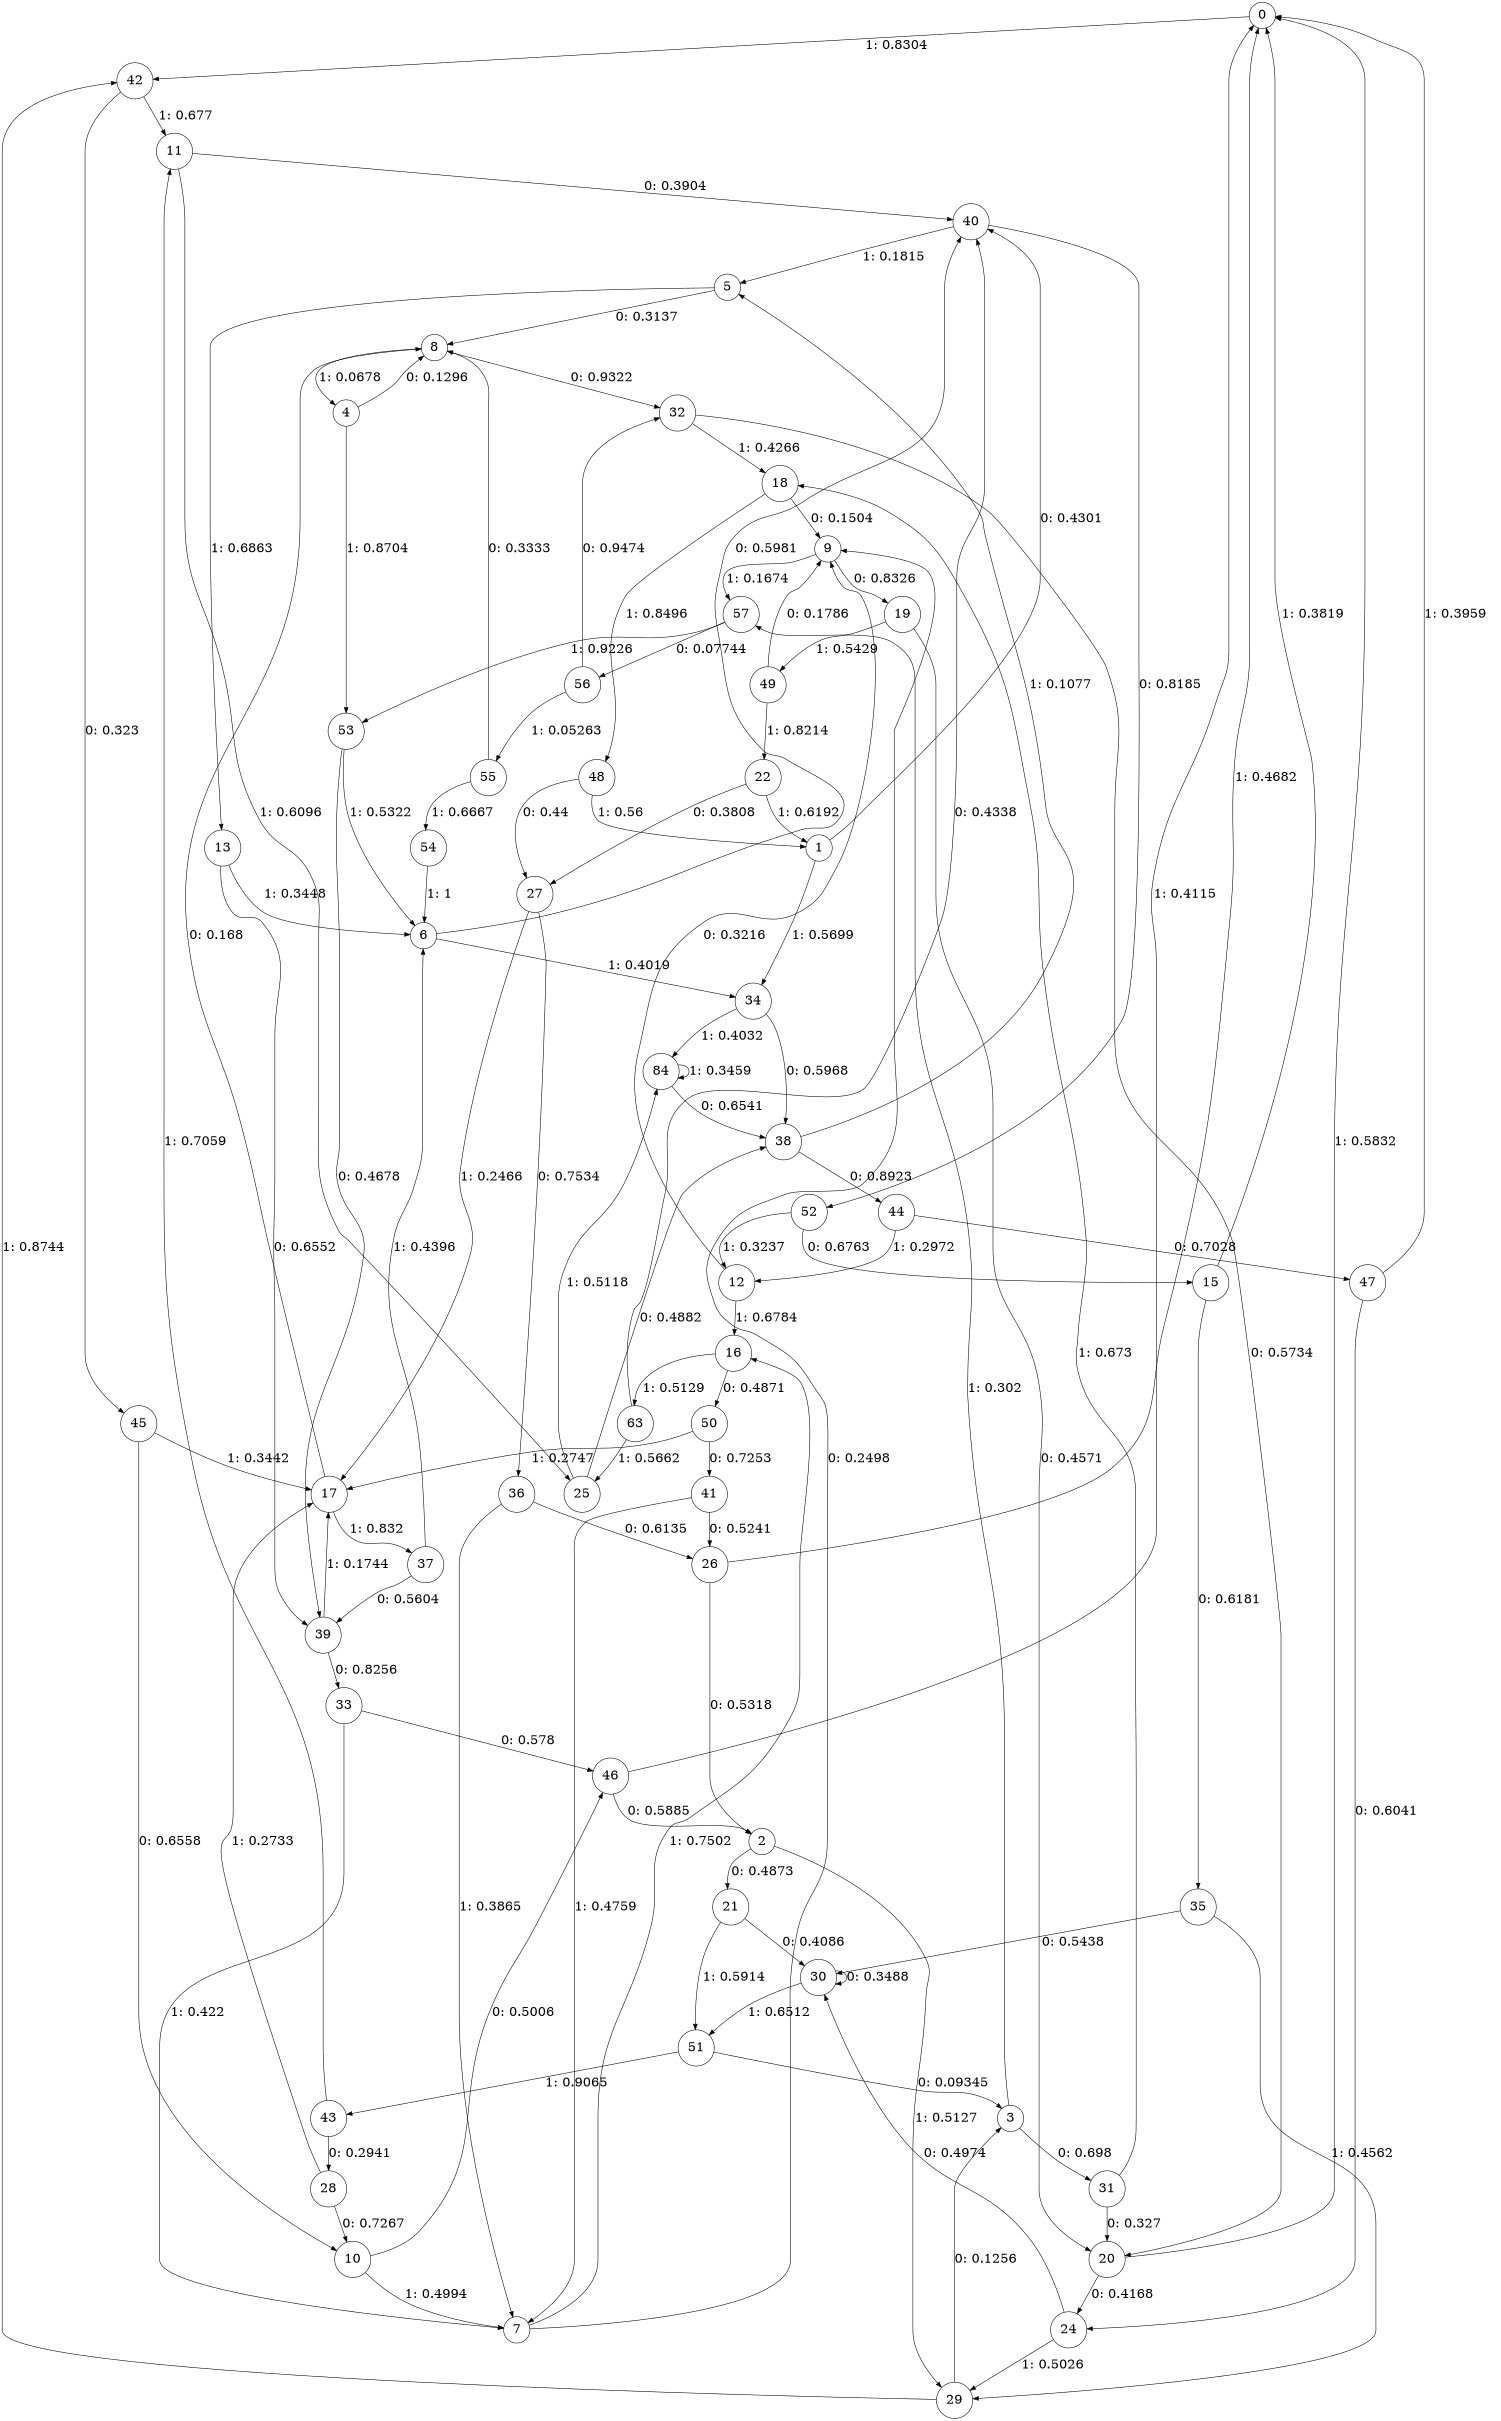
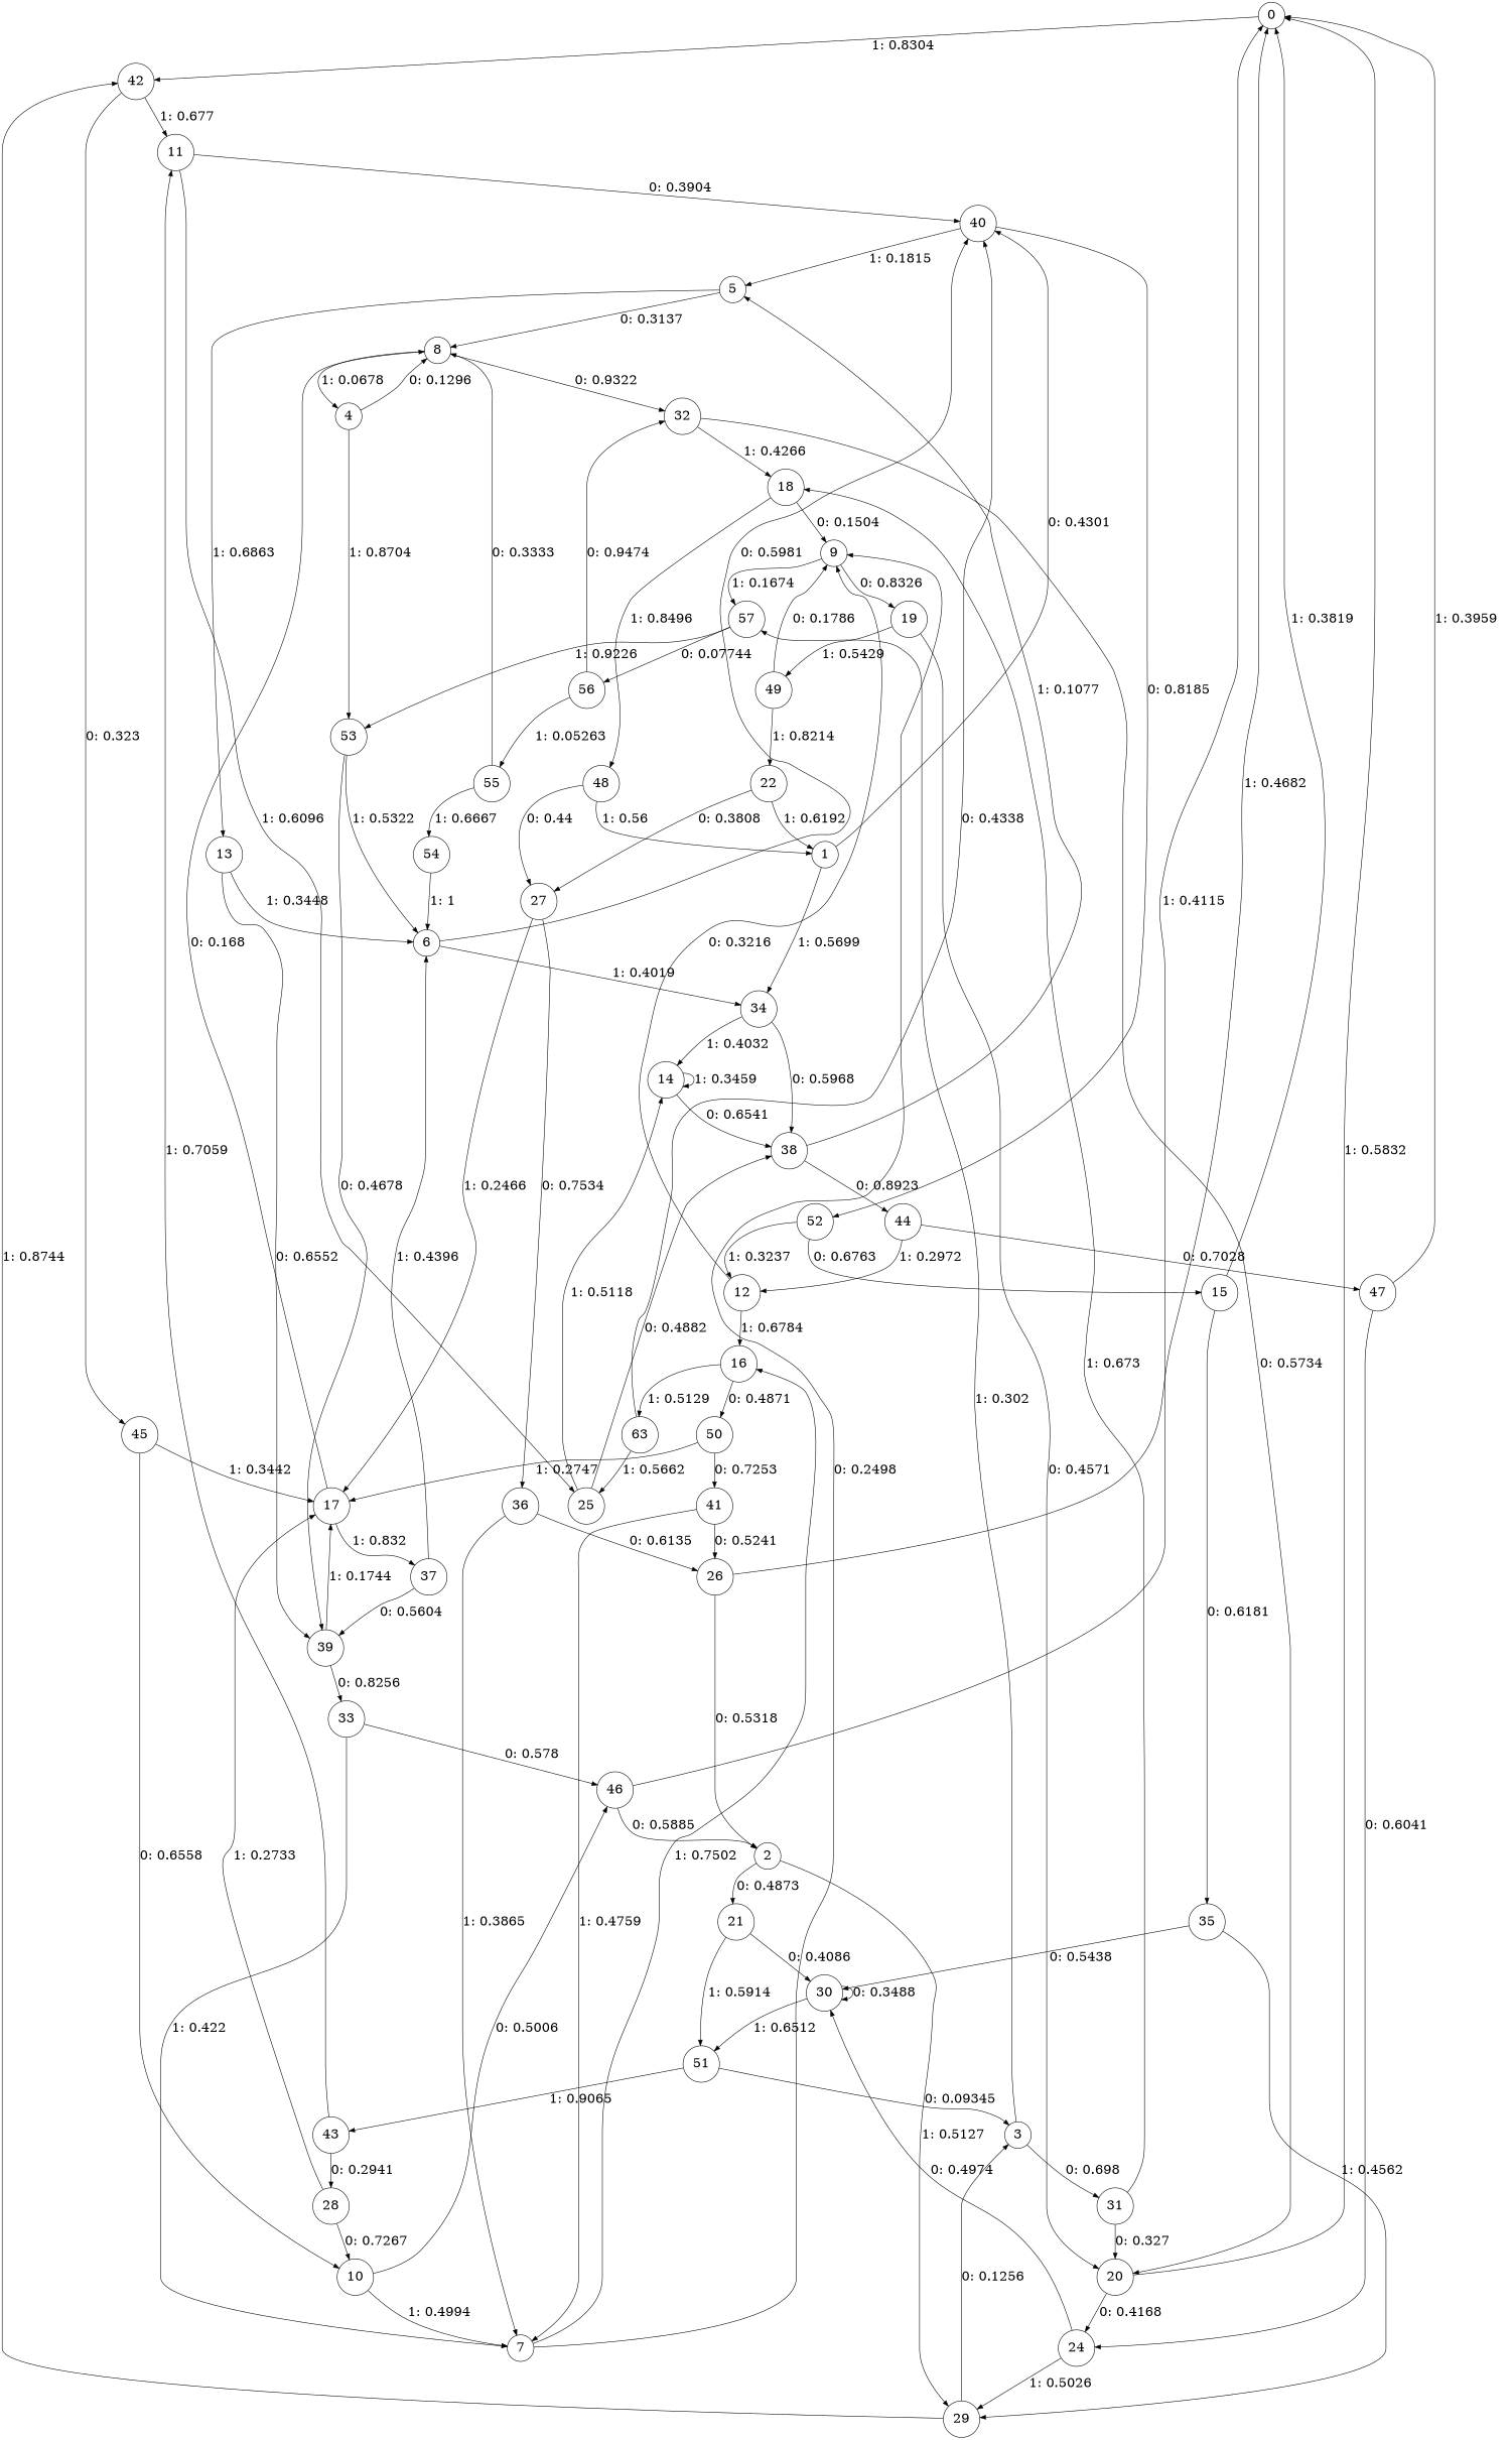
  digraph {
    node [fontsize=24 shape=circle]
    edge [fontsize=24]
    0
    42
    3
    31
    57
    11
    45
    18
    20
    53
    56
    40
    25
    10
    17
    1
    34
    5
    52
-   14 [label=84]
+   14
    38
    8
    13
    12
    15
    44
    2
    21
    29
    30
    51
    43
    9
    48
    24
    6
    39
    32
    55
    4
    33
    7
    16
    19
    50
    n46 [label=63]
    49
    41
    22
    46
    37
    47
    35
    26
    27
    36
    28
    54
    0 -> 42 [label="1: 0.8304   "]
    42 -> 11 [label="1: 0.677    "]
    42 -> 45 [label="0: 0.323    "]
    3 -> 31 [label="0: 0.698    "]
    3 -> 57 [label="1: 0.302    "]
    31 -> 18 [label="1: 0.673    "]
    31 -> 20 [label="0: 0.327    "]
    57 -> 53 [label="1: 0.9226   "]
    57 -> 56 [label="0: 0.07744  "]
    11 -> 40 [label="0: 0.3904   "]
    11 -> 25 [label="1: 0.6096   "]
    45 -> 10 [label="0: 0.6558   "]
    45 -> 17 [label="1: 0.3442   "]
    18 -> 9 [label="0: 0.1504   "]
    18 -> 48 [label="1: 0.8496   "]
    20 -> 0 [label="1: 0.5832   "]
    20 -> 24 [label="0: 0.4168   "]
    53 -> 6 [label="1: 0.5322   "]
    53 -> 39 [label="0: 0.4678   "]
    56 -> 32 [label="0: 0.9474   "]
    56 -> 55 [label="1: 0.05263  "]
    40 -> 5 [label="1: 0.1815   "]
    40 -> 52 [label="0: 0.8185   "]
    25 -> 14 [label="1: 0.5118   "]
    25 -> 38 [label="0: 0.4882   "]
    10 -> 7 [label="1: 0.4994   "]
    10 -> 46 [label="0: 0.5006   "]
    17 -> 8 [label="0: 0.168    "]
    17 -> 37 [label="1: 0.832    "]
    1 -> 40 [label="0: 0.4301   "]
    1 -> 34 [label="1: 0.5699   "]
    34 -> 14 [label="1: 0.4032   "]
    34 -> 38 [label="0: 0.5968   "]
    5 -> 8 [label="0: 0.3137   "]
    5 -> 13 [label="1: 0.6863   "]
    52 -> 12 [label="1: 0.3237   "]
    52 -> 15 [label="0: 0.6763   "]
    14 -> 14 [label="1: 0.3459   "]
    14 -> 38 [label="0: 0.6541   "]
    38 -> 5 [label="1: 0.1077   "]
    38 -> 44 [label="0: 0.8923   "]
    8 -> 32 [label="0: 0.9322   "]
    8 -> 4 [label="1: 0.0678   "]
    13 -> 6 [label="1: 0.3448   "]
    13 -> 39 [label="0: 0.6552   "]
    12 -> 9 [label="0: 0.3216   "]
    12 -> 16 [label="1: 0.6784   "]
    15 -> 0 [label="1: 0.3819   "]
    15 -> 35 [label="0: 0.6181   "]
    44 -> 12 [label="1: 0.2972   "]
    44 -> 47 [label="0: 0.7028   "]
    2 -> 21 [label="0: 0.4873   "]
    2 -> 29 [label="1: 0.5127   "]
    21 -> 30 [label="0: 0.4086   "]
    21 -> 51 [label="1: 0.5914   "]
    29 -> 42 [label="1: 0.8744   "]
    29 -> 3 [label="0: 0.1256   "]
    30 -> 30 [label="0: 0.3488   "]
    30 -> 51 [label="1: 0.6512   "]
    51 -> 3 [label="0: 0.09345  "]
    51 -> 43 [label="1: 0.9065   "]
    43 -> 11 [label="1: 0.7059   "]
    43 -> 28 [label="0: 0.2941   "]
    9 -> 57 [label="1: 0.1674   "]
    9 -> 19 [label="0: 0.8326   "]
    48 -> 1 [label="1: 0.56     "]
    48 -> 27 [label="0: 0.44     "]
    24 -> 29 [label="1: 0.5026   "]
    24 -> 30 [label="0: 0.4974   "]
    6 -> 40 [label="0: 0.5981   "]
    6 -> 34 [label="1: 0.4019   "]
    39 -> 17 [label="1: 0.1744   "]
    39 -> 33 [label="0: 0.8256   "]
    32 -> 18 [label="1: 0.4266   "]
    32 -> 20 [label="0: 0.5734   "]
    55 -> 8 [label="0: 0.3333   "]
    55 -> 54 [label="1: 0.6667   "]
    4 -> 53 [label="1: 0.8704   "]
    4 -> 8 [label="0: 0.1296   "]
    33 -> 7 [label="1: 0.422    "]
    33 -> 46 [label="0: 0.578    "]
    7 -> 9 [label="0: 0.2498   "]
    7 -> 16 [label="1: 0.7502   "]
    16 -> 50 [label="0: 0.4871   "]
    16 -> n46 [label="1: 0.5129   "]
    19 -> 20 [label="0: 0.4571   "]
    19 -> 49 [label="1: 0.5429   "]
    50 -> 17 [label="1: 0.2747   "]
    50 -> 41 [label="0: 0.7253   "]
    n46 -> 40 [label="0: 0.4338   "]
    n46 -> 25 [label="1: 0.5662   "]
    49 -> 9 [label="0: 0.1786   "]
    49 -> 22 [label="1: 0.8214   "]
    41 -> 7 [label="1: 0.4759   "]
    41 -> 26 [label="0: 0.5241   "]
    22 -> 1 [label="1: 0.6192   "]
    22 -> 27 [label="0: 0.3808   "]
    46 -> 0 [label="1: 0.4115   "]
    46 -> 2 [label="0: 0.5885   "]
    37 -> 6 [label="1: 0.4396   "]
    37 -> 39 [label="0: 0.5604   "]
    47 -> 0 [label="1: 0.3959   "]
    47 -> 24 [label="0: 0.6041   "]
    35 -> 29 [label="1: 0.4562   "]
    35 -> 30 [label="0: 0.5438   "]
    26 -> 0 [label="1: 0.4682   "]
    26 -> 2 [label="0: 0.5318   "]
    27 -> 17 [label="1: 0.2466   "]
    27 -> 36 [label="0: 0.7534   "]
    36 -> 7 [label="1: 0.3865   "]
    36 -> 26 [label="0: 0.6135   "]
    28 -> 10 [label="0: 0.7267   "]
    28 -> 17 [label="1: 0.2733   "]
    54 -> 6 [label="1: 1        "]
  }
